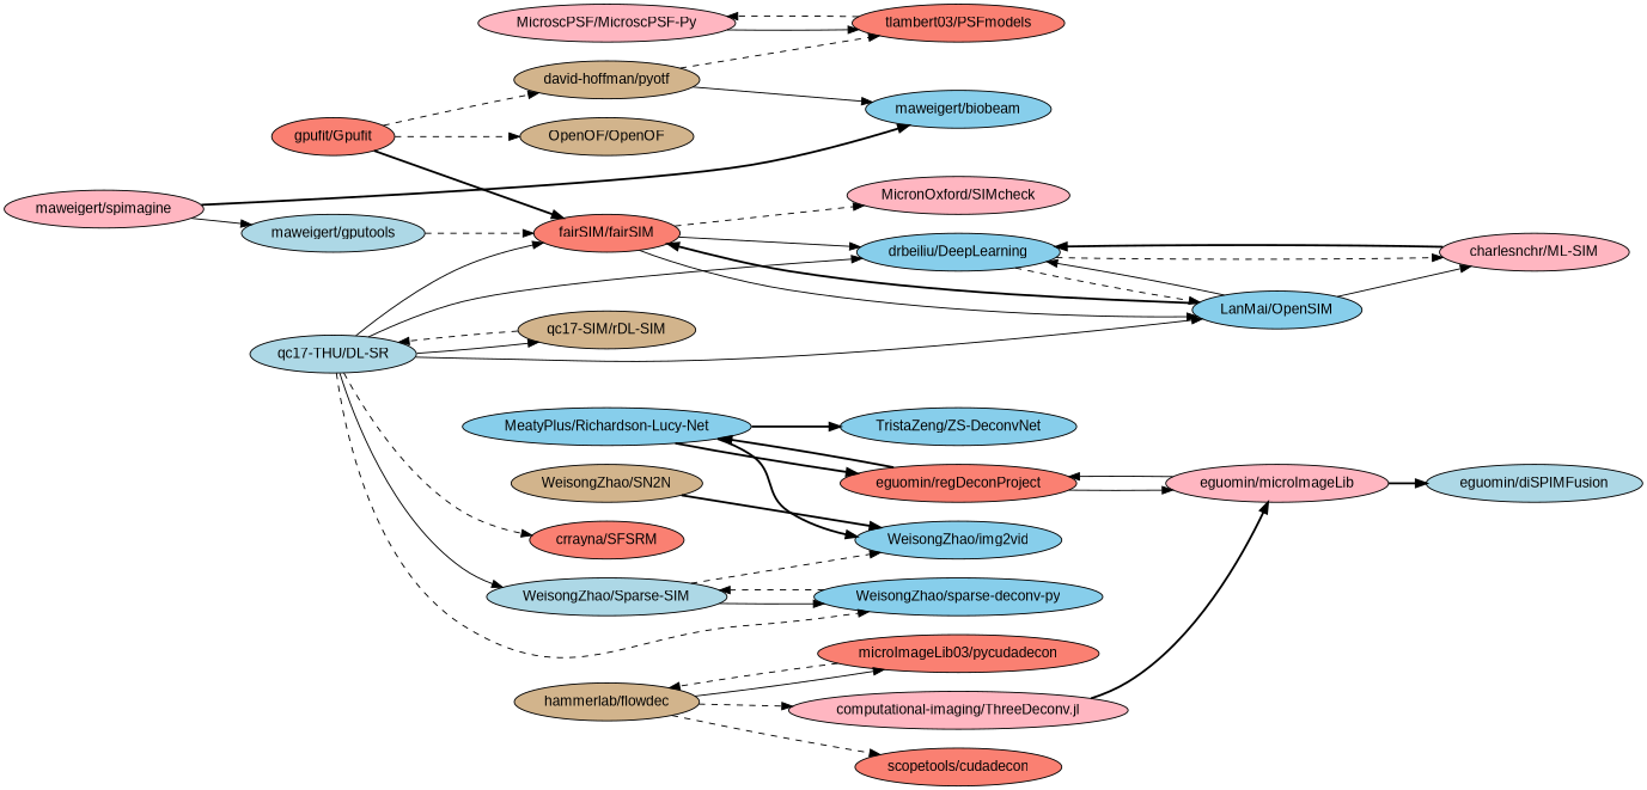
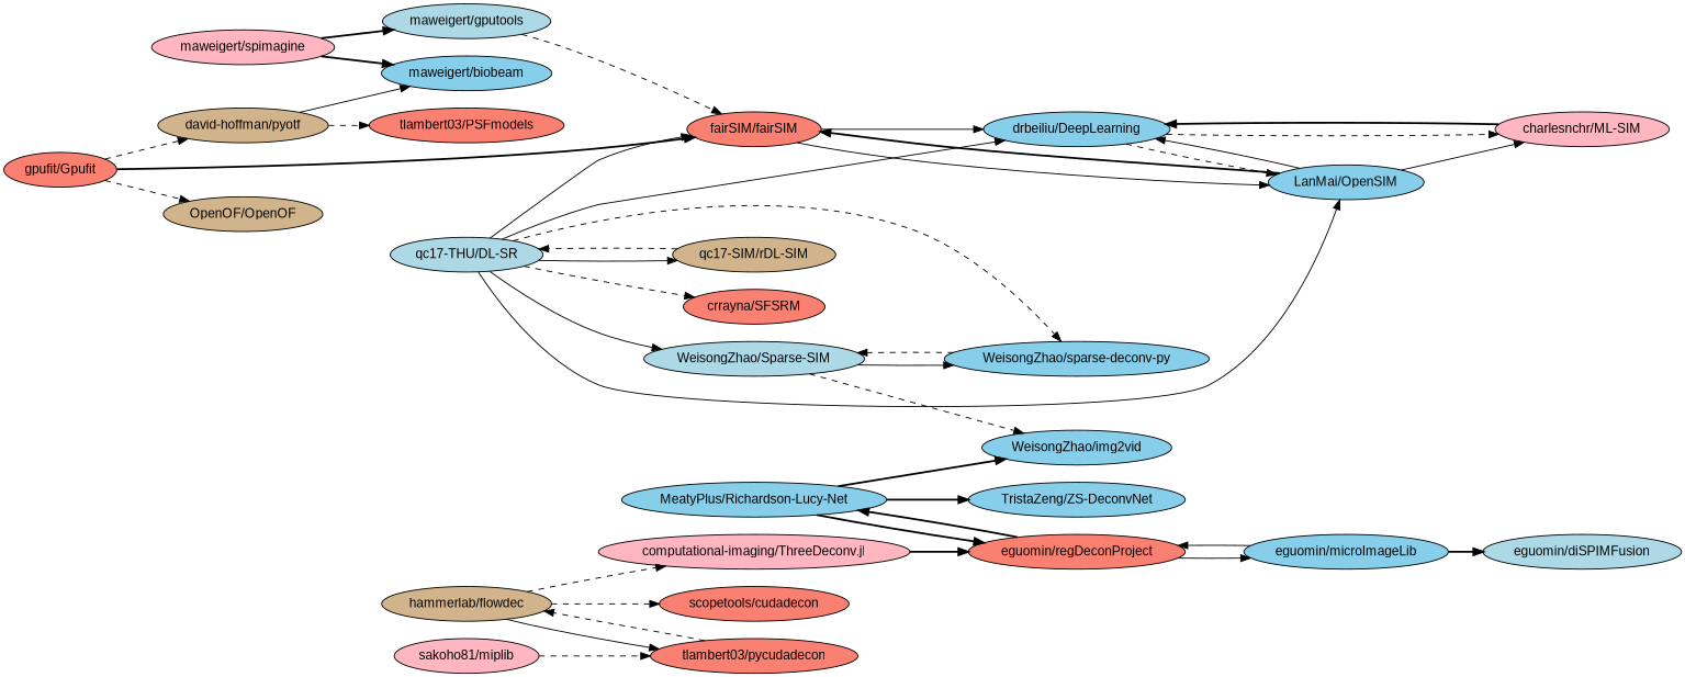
  digraph {
    fontname="Liberation Sans"
    rankdir=LR
    node [fillcolor=lightpink fontname="Liberation Sans" style=filled]
    edge [fontname="Liberation Sans" style=dashed]
-   "MicroscPSF/MicroscPSF-Py" [l="1.791,44.249"]
    "tlambert03/PSFmodels" [fillcolor=salmon l="1.772,44.249"]
-   "tlambert03/pycudadecon" [fillcolor=salmon l="1.726,44.015" label="microImageLib03/pycudadecon"]
+   "sakoho81/miplib" [l="1.747,44.006"]
+   "tlambert03/pycudadecon" [fillcolor=salmon l="1.726,44.015"]
    "hammerlab/flowdec" [fillcolor=tan l="1.703,44.023"]
    "computational-imaging/ThreeDeconv.jl" [l="1.686,44.041"]
    "scopetools/cudadecon" [fillcolor=salmon l="1.689,44.009"]
-   "eguomin/microImageLib" [l="1.668,44.059"]
+   "eguomin/microImageLib" [fillcolor=skyblue l="1.668,44.059"]
    "eguomin/regDeconProject" [fillcolor=salmon l="1.658,44.074"]
    "eguomin/diSPIMFusion" [fillcolor=lightblue l="1.654,44.049"]
    "MeatyPlus/Richardson-Lucy-Net" [fillcolor=skyblue l="1.647,44.09"]
    "WeisongZhao/img2vid" [fillcolor=skyblue l="1.643,44.116"]
    "TristaZeng/ZS-DeconvNet" [fillcolor=skyblue l="1.623,44.082"]
    "WeisongZhao/Sparse-SIM" [fillcolor=lightblue l="1.65,44.141"]
    "WeisongZhao/sparse-deconv-py" [fillcolor=skyblue l="1.645,44.155"]
    "drbeiliu/DeepLearning" [fillcolor=skyblue l="1.686,44.173"]
    "charlesnchr/ML-SIM" [l="1.702,44.172"]
    "LanMai/OpenSIM" [fillcolor=skyblue l="1.681,44.183"]
    "fairSIM/fairSIM" [fillcolor=salmon l="1.692,44.194"]
-   "MicronOxford/SIMcheck" [l="1.716,44.192"]
    "qc17-THU/DL-SR" [fillcolor=lightblue l="1.66,44.172"]
    n22 [fillcolor=tan l="1.647,44.185" label="qc17-SIM/rDL-SIM"]
    "crrayna/SFSRM" [fillcolor=salmon l="1.631,44.174"]
    "maweigert/gputools" [fillcolor=lightblue l="1.757,44.311"]
    "maweigert/spimagine" [l="1.752,44.295"]
    "maweigert/biobeam" [fillcolor=skyblue l="1.746,44.272"]
    "david-hoffman/pyotf" [fillcolor=tan l="1.742,44.249"]
-   "WeisongZhao/SN2N" [fillcolor=tan l="1.621,44.115"]
    "gpufit/Gpufit" [fillcolor=salmon l="1.719,44.223"]
    "OpenOF/OpenOF" [fillcolor=tan l="1.745,44.215"]
-   "MicroscPSF/MicroscPSF-Py" -> "tlambert03/PSFmodels" [style=solid]
-   "tlambert03/PSFmodels" -> "MicroscPSF/MicroscPSF-Py"
+   "sakoho81/miplib" -> "tlambert03/pycudadecon"
    "tlambert03/pycudadecon" -> "hammerlab/flowdec"
    "hammerlab/flowdec" -> "tlambert03/pycudadecon" [style=solid]
    "hammerlab/flowdec" -> "computational-imaging/ThreeDeconv.jl"
    "hammerlab/flowdec" -> "scopetools/cudadecon"
-   "computational-imaging/ThreeDeconv.jl" -> "eguomin/microImageLib" [style=bold]
+   "computational-imaging/ThreeDeconv.jl" -> "eguomin/regDeconProject" [style=bold]
    "eguomin/microImageLib" -> "eguomin/regDeconProject" [style=solid]
    "eguomin/microImageLib" -> "eguomin/diSPIMFusion" [style=bold]
    "eguomin/regDeconProject" -> "eguomin/microImageLib" [style=solid]
    "eguomin/regDeconProject" -> "MeatyPlus/Richardson-Lucy-Net" [style=bold]
    "MeatyPlus/Richardson-Lucy-Net" -> "eguomin/regDeconProject" [style=bold]
    "MeatyPlus/Richardson-Lucy-Net" -> "WeisongZhao/img2vid" [style=bold]
    "MeatyPlus/Richardson-Lucy-Net" -> "TristaZeng/ZS-DeconvNet" [style=bold]
    "WeisongZhao/Sparse-SIM" -> "WeisongZhao/img2vid"
    "WeisongZhao/Sparse-SIM" -> "WeisongZhao/sparse-deconv-py" [style=solid]
    "WeisongZhao/sparse-deconv-py" -> "WeisongZhao/Sparse-SIM"
    "drbeiliu/DeepLearning" -> "charlesnchr/ML-SIM"
    "drbeiliu/DeepLearning" -> "LanMai/OpenSIM"
    "charlesnchr/ML-SIM" -> "drbeiliu/DeepLearning" [style=bold]
    "LanMai/OpenSIM" -> "drbeiliu/DeepLearning" [style=solid]
    "LanMai/OpenSIM" -> "charlesnchr/ML-SIM" [style=solid]
    "LanMai/OpenSIM" -> "fairSIM/fairSIM" [style=bold]
    "fairSIM/fairSIM" -> "drbeiliu/DeepLearning" [style=solid]
    "fairSIM/fairSIM" -> "LanMai/OpenSIM" [style=solid]
-   "fairSIM/fairSIM" -> "MicronOxford/SIMcheck"
    "qc17-THU/DL-SR" -> "WeisongZhao/Sparse-SIM" [style=solid]
    "qc17-THU/DL-SR" -> "WeisongZhao/sparse-deconv-py"
    "qc17-THU/DL-SR" -> "drbeiliu/DeepLearning" [style=solid]
    "qc17-THU/DL-SR" -> "LanMai/OpenSIM" [style=solid]
    "qc17-THU/DL-SR" -> "fairSIM/fairSIM" [style=solid]
    "qc17-THU/DL-SR" -> n22 [style=solid]
    "qc17-THU/DL-SR" -> "crrayna/SFSRM"
    n22 -> "qc17-THU/DL-SR"
    "maweigert/gputools" -> "fairSIM/fairSIM"
-   "maweigert/spimagine" -> "maweigert/gputools" [style=solid]
+   "maweigert/spimagine" -> "maweigert/gputools" [style=bold]
    "maweigert/spimagine" -> "maweigert/biobeam" [style=bold]
    "david-hoffman/pyotf" -> "tlambert03/PSFmodels"
    "david-hoffman/pyotf" -> "maweigert/biobeam" [style=solid]
-   "WeisongZhao/SN2N" -> "WeisongZhao/img2vid" [style=bold]
    "gpufit/Gpufit" -> "fairSIM/fairSIM" [style=bold]
    "gpufit/Gpufit" -> "david-hoffman/pyotf"
    "gpufit/Gpufit" -> "OpenOF/OpenOF"
  }
